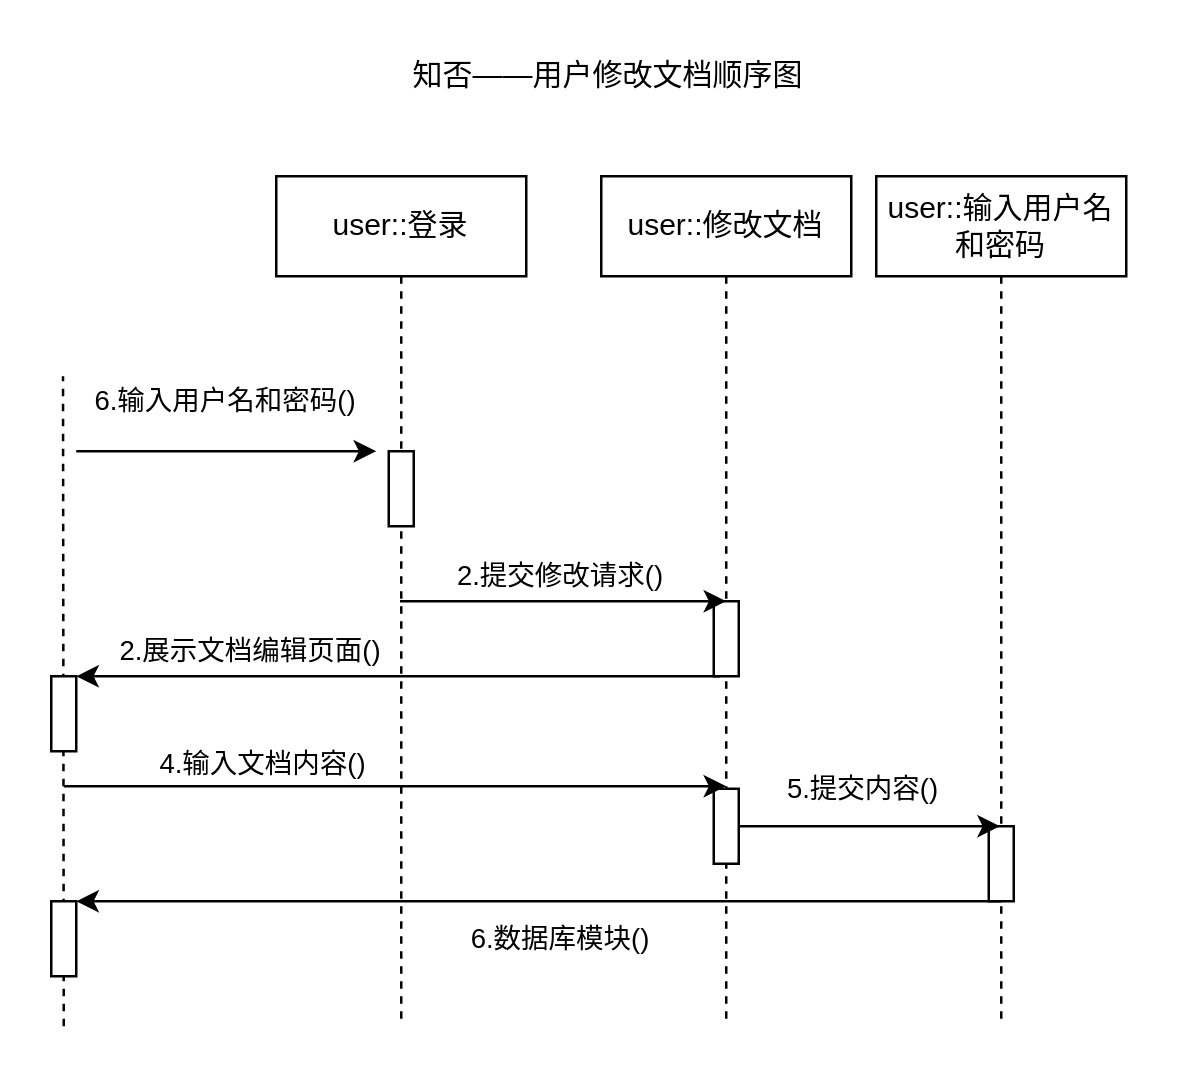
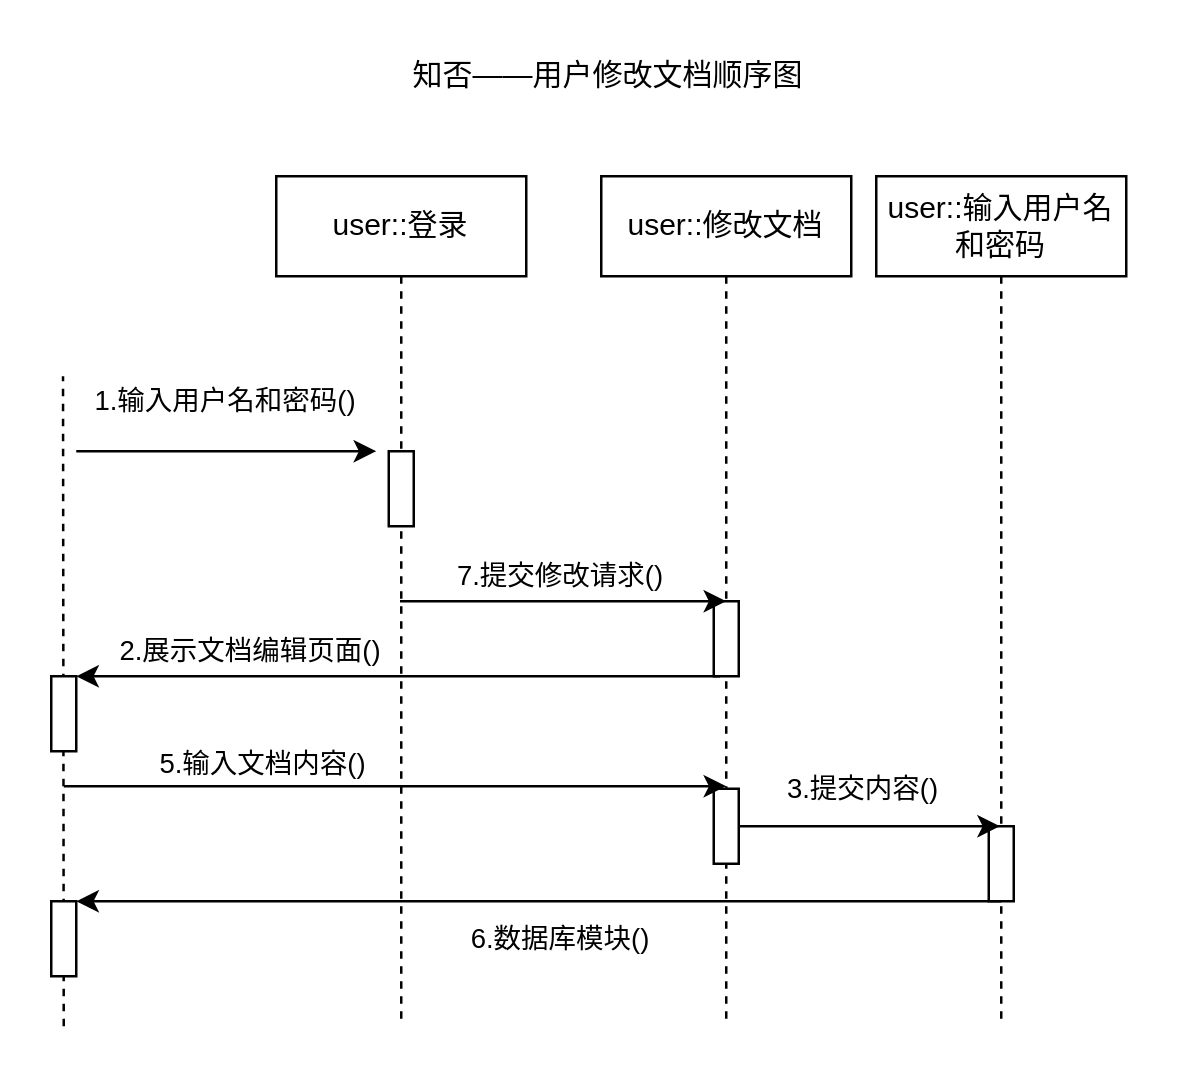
  <mxCell id="0" />
  <mxCell id="1" parent="0" />
  <mxCell id="2" value="user::登录" style="shape=umlLifeline;perimeter=lifelinePerimeter;whiteSpace=wrap;html=1;container=1;collapsible=0;recursiveResize=0;outlineConnect=0;" vertex="1" parent="1"><mxGeometry x="110" y="70" width="100" height="340" as="geometry" /></mxCell>
  <mxCell id="3" value="user::修改文档" style="shape=umlLifeline;perimeter=lifelinePerimeter;whiteSpace=wrap;html=1;container=1;collapsible=0;recursiveResize=0;outlineConnect=0;" vertex="1" parent="1"><mxGeometry x="240" y="70" width="100" height="340" as="geometry" /></mxCell>
  <mxCell id="4" value="user::输入用户名和密码" style="shape=umlLifeline;perimeter=lifelinePerimeter;whiteSpace=wrap;html=1;container=1;collapsible=0;recursiveResize=0;outlineConnect=0;" vertex="1" parent="1"><mxGeometry x="350" y="70" width="100" height="340" as="geometry" /></mxCell>
  <mxCell id="5" value="" style="rounded=0;whiteSpace=wrap;html=1;" vertex="1" parent="4"><mxGeometry x="45" y="260" width="10" height="30" as="geometry" /></mxCell>
  <mxCell id="6" value="" style="endArrow=classic;html=1;" edge="1" parent="1"><mxGeometry width="50" height="50" relative="1" as="geometry"><mxPoint x="30" y="180" as="sourcePoint" /><mxPoint x="150" y="180" as="targetPoint" /></mxGeometry></mxCell>
  <mxCell id="7" value="" style="rounded=0;whiteSpace=wrap;html=1;" vertex="1" parent="1"><mxGeometry x="155" y="180" width="10" height="30" as="geometry" /></mxCell>
  <mxCell id="8" value="" style="rounded=0;whiteSpace=wrap;html=1;" vertex="1" parent="1"><mxGeometry x="285" y="240" width="10" height="30" as="geometry" /></mxCell>
  <mxCell id="9" value="" style="rounded=0;whiteSpace=wrap;html=1;" vertex="1" parent="1"><mxGeometry x="285" y="315" width="10" height="30" as="geometry" /></mxCell>
  <mxCell id="10" value="" style="endArrow=none;dashed=1;html=1;" edge="1" parent="1"><mxGeometry width="50" height="50" relative="1" as="geometry"><mxPoint x="25" y="410" as="sourcePoint" /><mxPoint x="24.71" y="150" as="targetPoint" /></mxGeometry></mxCell>
  <mxCell id="11" value="" style="endArrow=classic;html=1;" edge="1" parent="1"><mxGeometry width="50" height="50" relative="1" as="geometry"><mxPoint x="25" y="314" as="sourcePoint" /><mxPoint x="290" y="314" as="targetPoint" /></mxGeometry></mxCell>
  <mxCell id="12" value="" style="rounded=0;whiteSpace=wrap;html=1;" vertex="1" parent="1"><mxGeometry x="20" y="270" width="10" height="30" as="geometry" /></mxCell>
  <mxCell id="13" value="" style="endArrow=classic;html=1;entryX=1;entryY=0;entryDx=0;entryDy=0;exitX=0.25;exitY=1;exitDx=0;exitDy=0;" edge="1" parent="1" source="8" target="12"><mxGeometry width="50" height="50" relative="1" as="geometry"><mxPoint x="220" y="300" as="sourcePoint" /><mxPoint x="40" y="290" as="targetPoint" /></mxGeometry></mxCell>
- <mxCell id="14" value="&lt;font style=&quot;font-size: 11px&quot;&gt;6.输入用户名和密码()&lt;/font&gt;" style="text;html=1;strokeColor=none;fillColor=none;align=center;verticalAlign=middle;whiteSpace=wrap;rounded=0;" vertex="1" parent="1"><mxGeometry x="30" y="150" width="120" height="20" as="geometry" /></mxCell>
- <mxCell id="15" value="&lt;span style=&quot;font-size: 11px&quot;&gt;2.提交修改请求()&lt;/span&gt;" style="text;html=1;strokeColor=none;fillColor=none;align=center;verticalAlign=middle;whiteSpace=wrap;rounded=0;" vertex="1" parent="1"><mxGeometry x="169" y="220" width="110" height="20" as="geometry" /></mxCell>
+ <mxCell id="14" value="&lt;font style=&quot;font-size: 11px&quot;&gt;1.输入用户名和密码()&lt;/font&gt;" style="text;html=1;strokeColor=none;fillColor=none;align=center;verticalAlign=middle;whiteSpace=wrap;rounded=0;" vertex="1" parent="1"><mxGeometry x="30" y="150" width="120" height="20" as="geometry" /></mxCell>
+ <mxCell id="15" value="&lt;span style=&quot;font-size: 11px&quot;&gt;7.提交修改请求()&lt;/span&gt;" style="text;html=1;strokeColor=none;fillColor=none;align=center;verticalAlign=middle;whiteSpace=wrap;rounded=0;" vertex="1" parent="1"><mxGeometry x="169" y="220" width="110" height="20" as="geometry" /></mxCell>
  <mxCell id="16" value="" style="rounded=0;whiteSpace=wrap;html=1;" vertex="1" parent="1"><mxGeometry x="20" y="360" width="10" height="30" as="geometry" /></mxCell>
  <mxCell id="17" value="" style="endArrow=classic;html=1;entryX=0.5;entryY=0;entryDx=0;entryDy=0;" edge="1" parent="1" source="2" target="8"><mxGeometry width="50" height="50" relative="1" as="geometry"><mxPoint x="165" y="240" as="sourcePoint" /><mxPoint x="430" y="240" as="targetPoint" /></mxGeometry></mxCell>
  <mxCell id="18" value="" style="endArrow=classic;html=1;exitX=1;exitY=0.5;exitDx=0;exitDy=0;" edge="1" parent="1" source="9" target="4"><mxGeometry width="50" height="50" relative="1" as="geometry"><mxPoint x="300" y="340" as="sourcePoint" /><mxPoint x="350" y="290" as="targetPoint" /></mxGeometry></mxCell>
  <mxCell id="19" value="" style="endArrow=classic;html=1;exitX=0.5;exitY=1;exitDx=0;exitDy=0;" edge="1" parent="1" source="5"><mxGeometry width="50" height="50" relative="1" as="geometry"><mxPoint x="280" y="260" as="sourcePoint" /><mxPoint x="30" y="360" as="targetPoint" /></mxGeometry></mxCell>
  <mxCell id="20" value="&lt;span style=&quot;font-size: 11px&quot;&gt;2.展示文档编辑页面()&lt;/span&gt;" style="text;html=1;strokeColor=none;fillColor=none;align=center;verticalAlign=middle;whiteSpace=wrap;rounded=0;" vertex="1" parent="1"><mxGeometry x="40" y="250" width="120" height="20" as="geometry" /></mxCell>
- <mxCell id="21" value="&lt;span style=&quot;font-size: 11px&quot;&gt;4.输入文档内容()&lt;/span&gt;" style="text;html=1;strokeColor=none;fillColor=none;align=center;verticalAlign=middle;whiteSpace=wrap;rounded=0;" vertex="1" parent="1"><mxGeometry x="45" y="295" width="120" height="20" as="geometry" /></mxCell>
- <mxCell id="22" value="&lt;span style=&quot;font-size: 11px&quot;&gt;5.提交内容()&lt;/span&gt;" style="text;html=1;strokeColor=none;fillColor=none;align=center;verticalAlign=middle;whiteSpace=wrap;rounded=0;" vertex="1" parent="1"><mxGeometry x="285" y="305" width="120" height="20" as="geometry" /></mxCell>
+ <mxCell id="21" value="&lt;span style=&quot;font-size: 11px&quot;&gt;5.输入文档内容()&lt;/span&gt;" style="text;html=1;strokeColor=none;fillColor=none;align=center;verticalAlign=middle;whiteSpace=wrap;rounded=0;" vertex="1" parent="1"><mxGeometry x="45" y="295" width="120" height="20" as="geometry" /></mxCell>
+ <mxCell id="22" value="&lt;span style=&quot;font-size: 11px&quot;&gt;3.提交内容()&lt;/span&gt;" style="text;html=1;strokeColor=none;fillColor=none;align=center;verticalAlign=middle;whiteSpace=wrap;rounded=0;" vertex="1" parent="1"><mxGeometry x="285" y="305" width="120" height="20" as="geometry" /></mxCell>
  <mxCell id="23" value="&lt;span style=&quot;font-size: 11px&quot;&gt;6.数据库模块()&lt;/span&gt;" style="text;html=1;strokeColor=none;fillColor=none;align=center;verticalAlign=middle;whiteSpace=wrap;rounded=0;" vertex="1" parent="1"><mxGeometry x="164" y="365" width="120" height="20" as="geometry" /></mxCell>
  <mxCell id="24" value="知否——用户修改文档顺序图" style="text;html=1;strokeColor=none;fillColor=none;align=center;verticalAlign=middle;whiteSpace=wrap;rounded=0;" vertex="1" parent="1"><mxGeometry x="140" y="20" width="206" height="20" as="geometry" /></mxCell>
